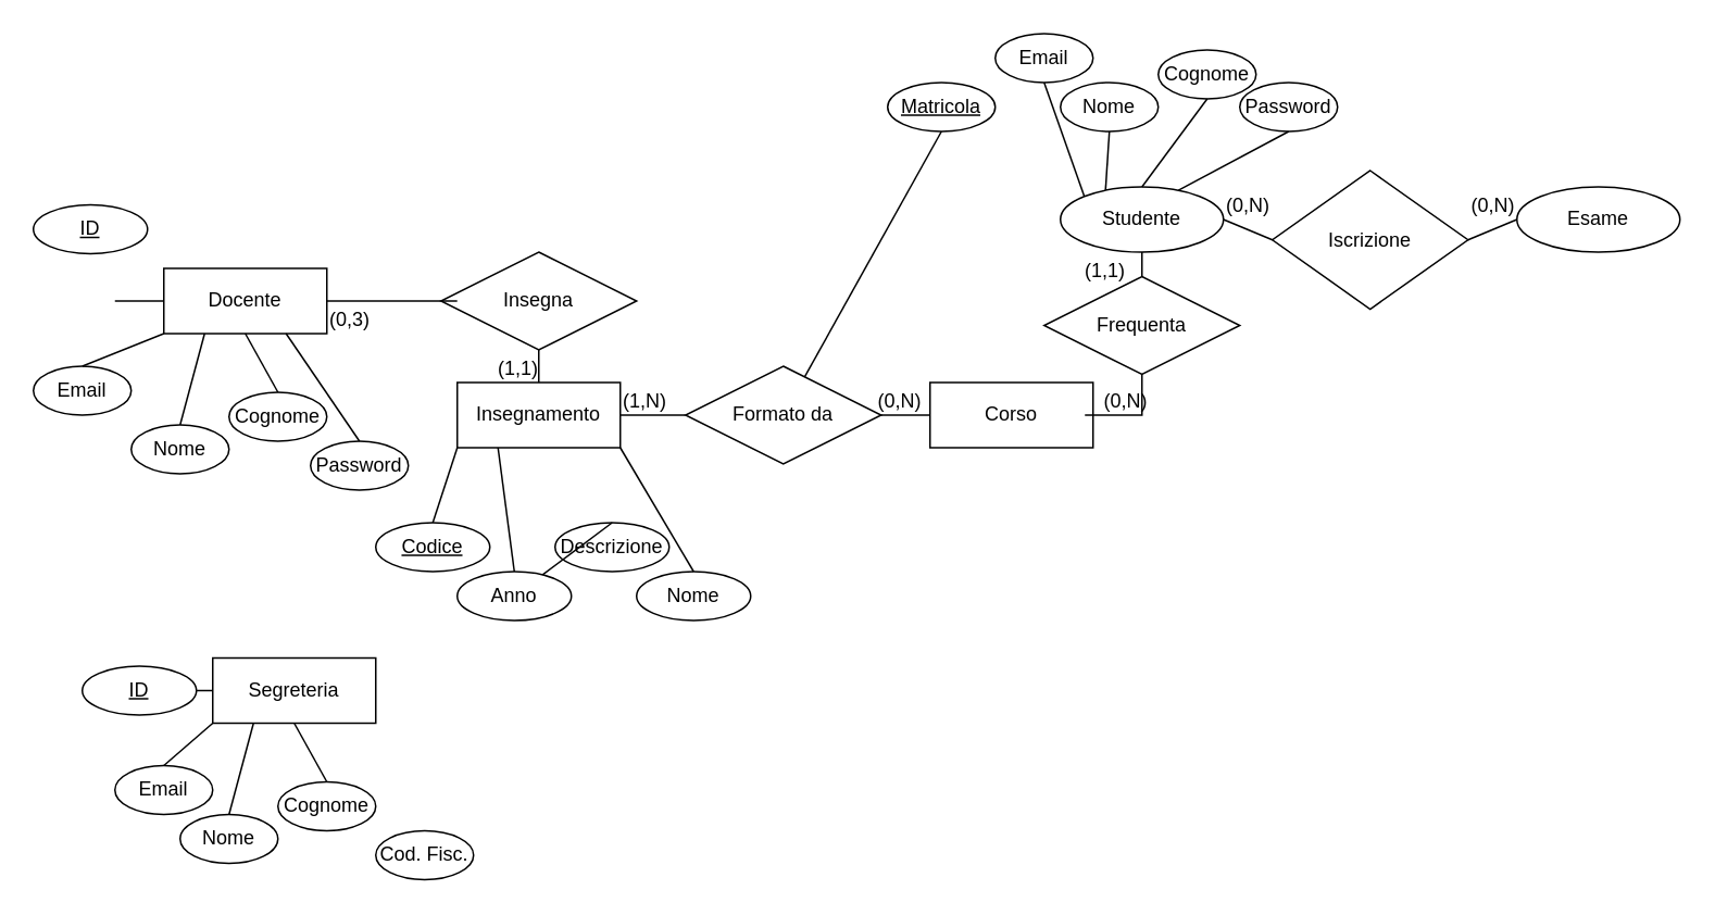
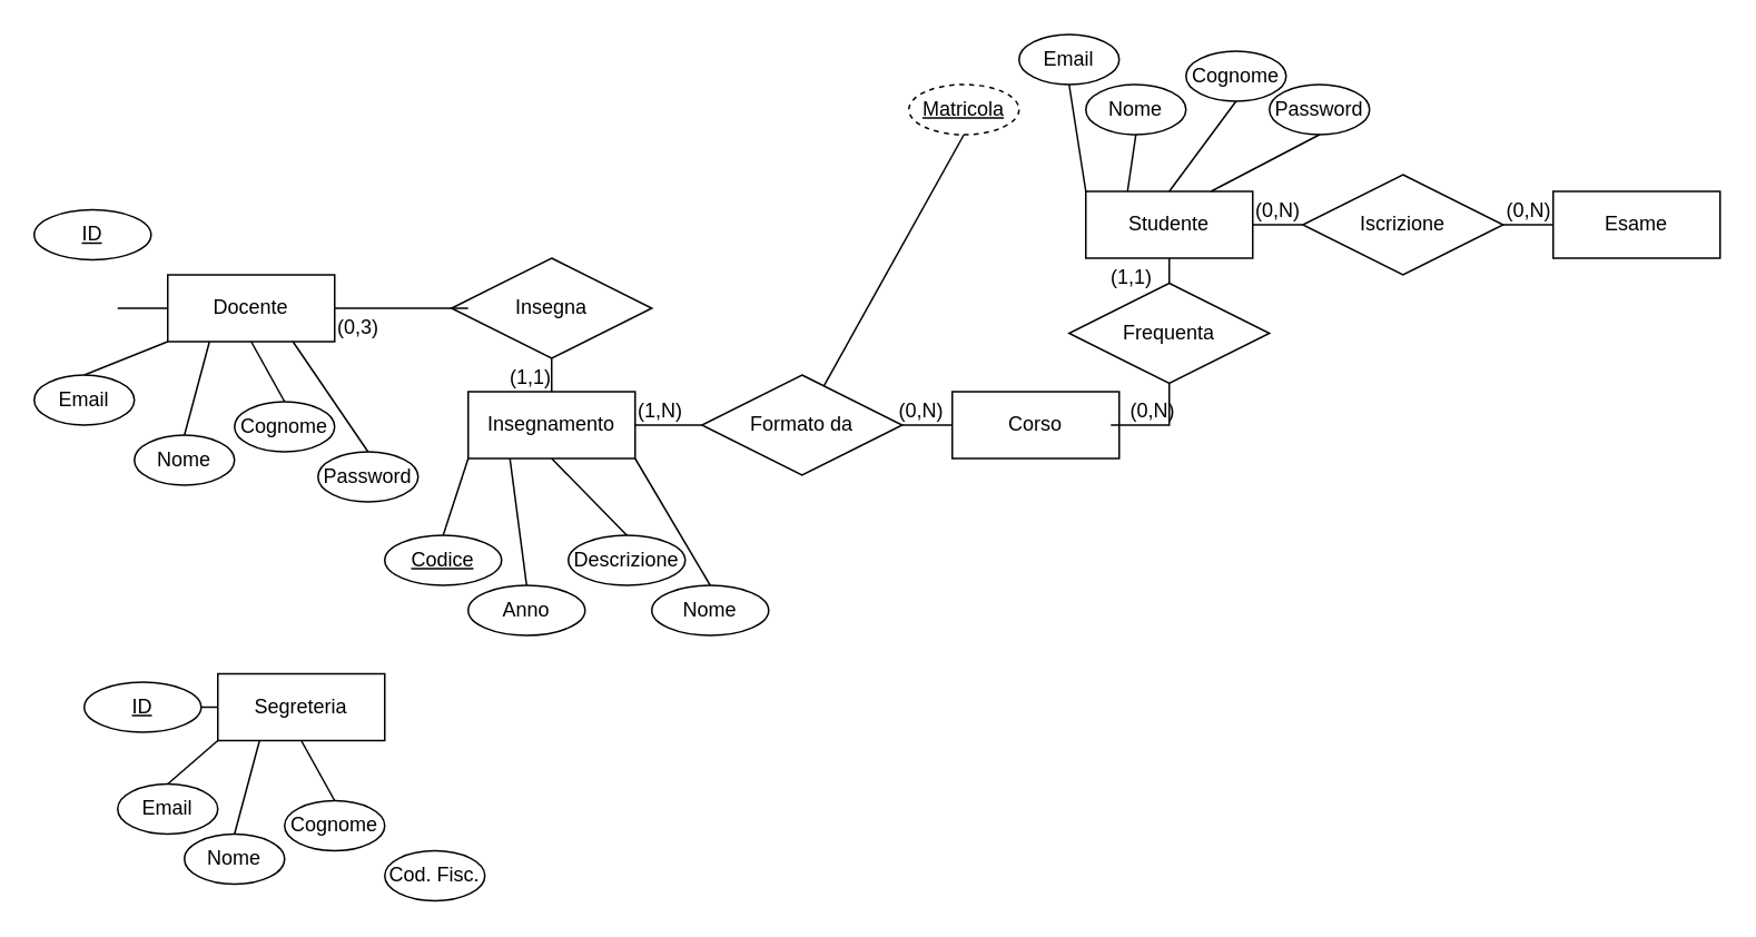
  <mxCell id="0" />
  <mxCell id="1" parent="0" />
  <mxCell id="2" value="Segreteria" style="whiteSpace=wrap;html=1;align=center;" parent="1" vertex="1"><mxGeometry x="130" y="403" width="100" height="40" as="geometry" /></mxCell>
  <mxCell id="3" value="Docente" style="whiteSpace=wrap;html=1;align=center;" parent="1" vertex="1"><mxGeometry x="100" y="164" width="100" height="40" as="geometry" /></mxCell>
- <mxCell id="4" value="Studente" style="ellipse;whiteSpace=wrap;html=1;align=center;" parent="1" vertex="1"><mxGeometry x="650" y="114" width="100" height="40" as="geometry" /></mxCell>
+ <mxCell id="4" value="Studente" style="whiteSpace=wrap;html=1;align=center;" parent="1" vertex="1"><mxGeometry x="650" y="114" width="100" height="40" as="geometry" /></mxCell>
  <mxCell id="5" value="Insegna" style="shape=rhombus;perimeter=rhombusPerimeter;whiteSpace=wrap;html=1;align=center;" parent="1" vertex="1"><mxGeometry x="270" y="154" width="120" height="60" as="geometry" /></mxCell>
  <mxCell id="6" value="Insegnamento" style="whiteSpace=wrap;html=1;align=center;" parent="1" vertex="1"><mxGeometry x="280" y="234" width="100" height="40" as="geometry" /></mxCell>
- <mxCell id="7" value="Esame" style="ellipse;whiteSpace=wrap;html=1;align=center;" parent="1" vertex="1"><mxGeometry x="930" y="114" width="100" height="40" as="geometry" /></mxCell>
+ <mxCell id="7" value="Esame" style="whiteSpace=wrap;html=1;align=center;" parent="1" vertex="1"><mxGeometry x="930" y="114" width="100" height="40" as="geometry" /></mxCell>
  <mxCell id="8" value="Corso" style="whiteSpace=wrap;html=1;align=center;" parent="1" vertex="1"><mxGeometry x="570" y="234" width="100" height="40" as="geometry" /></mxCell>
  <mxCell id="9" value="Formato da" style="shape=rhombus;perimeter=rhombusPerimeter;whiteSpace=wrap;html=1;align=center;" parent="1" vertex="1"><mxGeometry x="420" y="224" width="120" height="60" as="geometry" /></mxCell>
- <mxCell id="10" value="Iscrizione" style="shape=rhombus;perimeter=rhombusPerimeter;whiteSpace=wrap;html=1;align=center;" parent="1" vertex="1"><mxGeometry x="780" y="104" width="120" height="85" as="geometry" /></mxCell>
+ <mxCell id="10" value="Iscrizione" style="shape=rhombus;perimeter=rhombusPerimeter;whiteSpace=wrap;html=1;align=center;" parent="1" vertex="1"><mxGeometry x="780" y="104" width="120" height="60" as="geometry" /></mxCell>
  <mxCell id="11" value="Frequenta" style="shape=rhombus;perimeter=rhombusPerimeter;whiteSpace=wrap;html=1;align=center;" parent="1" vertex="1"><mxGeometry x="640" y="169" width="120" height="60" as="geometry" /></mxCell>
  <mxCell id="12" style="edgeStyle=orthogonalEdgeStyle;rounded=0;orthogonalLoop=1;jettySize=auto;html=1;exitX=0.5;exitY=1;exitDx=0;exitDy=0;" parent="1" source="7" target="7" edge="1"><mxGeometry relative="1" as="geometry" /></mxCell>
  <mxCell id="13" value="" style="endArrow=none;html=1;rounded=0;exitX=1;exitY=0.5;exitDx=0;exitDy=0;exitPerimeter=0;entryX=0.083;entryY=0.5;entryDx=0;entryDy=0;entryPerimeter=0;" parent="1" source="3" target="5" edge="1"><mxGeometry relative="1" as="geometry"><mxPoint x="320" y="184" as="sourcePoint" /><mxPoint x="230" y="194" as="targetPoint" /></mxGeometry></mxCell>
  <mxCell id="14" value="(0,3)" style="resizable=0;html=1;align=left;verticalAlign=bottom;" parent="13" connectable="0" vertex="1"><mxGeometry x="-1" relative="1" as="geometry"><mxPoint y="20" as="offset" /></mxGeometry></mxCell>
  <mxCell id="15" value="(1,1)" style="resizable=0;html=1;align=right;verticalAlign=bottom;" parent="13" connectable="0" vertex="1"><mxGeometry x="1" relative="1" as="geometry"><mxPoint x="50" y="50" as="offset" /></mxGeometry></mxCell>
  <mxCell id="16" value="" style="endArrow=none;html=1;rounded=0;entryX=0.5;entryY=0;entryDx=0;entryDy=0;entryPerimeter=0;exitX=0.5;exitY=1;exitDx=0;exitDy=0;exitPerimeter=0;" parent="1" source="5" target="6" edge="1"><mxGeometry relative="1" as="geometry"><mxPoint x="290" y="224" as="sourcePoint" /><mxPoint x="480" y="294" as="targetPoint" /></mxGeometry></mxCell>
  <mxCell id="17" value="" style="endArrow=none;html=1;rounded=0;entryX=0;entryY=0.5;entryDx=0;entryDy=0;entryPerimeter=0;exitX=1;exitY=0.5;exitDx=0;exitDy=0;" parent="1" source="6" target="9" edge="1"><mxGeometry relative="1" as="geometry"><mxPoint x="350" y="314" as="sourcePoint" /><mxPoint x="510" y="194" as="targetPoint" /></mxGeometry></mxCell>
  <mxCell id="18" value="(1,N)" style="resizable=0;html=1;align=left;verticalAlign=bottom;" parent="17" connectable="0" vertex="1"><mxGeometry x="-1" relative="1" as="geometry"><mxPoint as="offset" /></mxGeometry></mxCell>
  <mxCell id="19" value="" style="endArrow=none;html=1;rounded=0;entryX=0;entryY=0.5;entryDx=0;entryDy=0;entryPerimeter=0;exitX=1;exitY=0.5;exitDx=0;exitDy=0;exitPerimeter=0;" parent="1" source="9" target="8" edge="1"><mxGeometry relative="1" as="geometry"><mxPoint x="530" y="314" as="sourcePoint" /><mxPoint x="560" y="314" as="targetPoint" /></mxGeometry></mxCell>
  <mxCell id="20" value="(0,N)" style="resizable=0;html=1;align=right;verticalAlign=bottom;" parent="19" connectable="0" vertex="1"><mxGeometry x="1" relative="1" as="geometry"><mxPoint x="-5" as="offset" /></mxGeometry></mxCell>
  <mxCell id="21" value="" style="endArrow=none;html=1;rounded=0;exitX=0.95;exitY=0.5;exitDx=0;exitDy=0;exitPerimeter=0;entryX=0.5;entryY=1;entryDx=0;entryDy=0;entryPerimeter=0;" parent="1" source="8" target="11" edge="1"><mxGeometry relative="1" as="geometry"><mxPoint x="340" y="194" as="sourcePoint" /><mxPoint x="500" y="194" as="targetPoint" /><Array as="points"><mxPoint x="700" y="254" /></Array></mxGeometry></mxCell>
  <mxCell id="22" value="(0,N)" style="resizable=0;html=1;align=left;verticalAlign=bottom;" parent="21" connectable="0" vertex="1"><mxGeometry x="-1" relative="1" as="geometry"><mxPoint x="10" as="offset" /></mxGeometry></mxCell>
  <mxCell id="23" value="" style="endArrow=none;html=1;rounded=0;exitX=0.5;exitY=0;exitDx=0;exitDy=0;exitPerimeter=0;entryX=0.5;entryY=1;entryDx=0;entryDy=0;entryPerimeter=0;" parent="1" source="11" target="4" edge="1"><mxGeometry relative="1" as="geometry"><mxPoint x="340" y="194" as="sourcePoint" /><mxPoint x="500" y="194" as="targetPoint" /></mxGeometry></mxCell>
  <mxCell id="24" value="(1,1)" style="resizable=0;html=1;align=right;verticalAlign=bottom;" parent="23" connectable="0" vertex="1"><mxGeometry x="1" relative="1" as="geometry"><mxPoint x="-10" y="20" as="offset" /></mxGeometry></mxCell>
  <mxCell id="25" value="" style="endArrow=none;html=1;rounded=0;exitX=1;exitY=0.5;exitDx=0;exitDy=0;exitPerimeter=0;entryX=0;entryY=0.5;entryDx=0;entryDy=0;entryPerimeter=0;" parent="1" source="4" target="10" edge="1"><mxGeometry relative="1" as="geometry"><mxPoint x="780" y="134" as="sourcePoint" /><mxPoint x="800" y="274" as="targetPoint" /></mxGeometry></mxCell>
  <mxCell id="26" value="(0,N)" style="resizable=0;html=1;align=left;verticalAlign=bottom;" parent="25" connectable="0" vertex="1"><mxGeometry x="-1" relative="1" as="geometry"><mxPoint as="offset" /></mxGeometry></mxCell>
  <mxCell id="27" value="" style="endArrow=none;html=1;rounded=0;exitX=1;exitY=0.5;exitDx=0;exitDy=0;exitPerimeter=0;entryX=0;entryY=0.5;entryDx=0;entryDy=0;" parent="1" source="10" target="7" edge="1"><mxGeometry relative="1" as="geometry"><mxPoint x="640" y="274" as="sourcePoint" /><mxPoint x="800" y="274" as="targetPoint" /></mxGeometry></mxCell>
  <mxCell id="28" value="(0,N)" style="resizable=0;html=1;align=right;verticalAlign=bottom;" parent="27" connectable="0" vertex="1"><mxGeometry x="1" relative="1" as="geometry"><mxPoint x="-1" as="offset" /></mxGeometry></mxCell>
  <mxCell id="29" value="Email" style="ellipse;whiteSpace=wrap;html=1;align=center;" vertex="1" parent="1"><mxGeometry x="70" y="469" width="60" height="30" as="geometry" /></mxCell>
  <mxCell id="30" value="Nome" style="ellipse;whiteSpace=wrap;html=1;align=center;" vertex="1" parent="1"><mxGeometry x="110" y="499" width="60" height="30" as="geometry" /></mxCell>
  <mxCell id="31" value="Cognome" style="ellipse;whiteSpace=wrap;html=1;align=center;" vertex="1" parent="1"><mxGeometry x="170" y="479" width="60" height="30" as="geometry" /></mxCell>
  <mxCell id="32" value="Cod. Fisc." style="ellipse;whiteSpace=wrap;html=1;align=center;" vertex="1" parent="1"><mxGeometry x="230" y="509" width="60" height="30" as="geometry" /></mxCell>
  <mxCell id="33" value="" style="endArrow=none;html=1;rounded=0;exitX=0.5;exitY=0;exitDx=0;exitDy=0;entryX=0;entryY=1;entryDx=0;entryDy=0;" edge="1" parent="1" source="29" target="2"><mxGeometry relative="1" as="geometry"><mxPoint x="50" y="422.41" as="sourcePoint" /><mxPoint x="130" y="422.41" as="targetPoint" /></mxGeometry></mxCell>
  <mxCell id="34" value="" style="endArrow=none;html=1;rounded=0;exitX=0.25;exitY=1;exitDx=0;exitDy=0;entryX=0.5;entryY=0;entryDx=0;entryDy=0;" edge="1" parent="1" source="2" target="30"><mxGeometry relative="1" as="geometry"><mxPoint x="490" y="309" as="sourcePoint" /><mxPoint x="650" y="309" as="targetPoint" /></mxGeometry></mxCell>
  <mxCell id="35" value="" style="endArrow=none;html=1;rounded=0;exitX=0.5;exitY=1;exitDx=0;exitDy=0;entryX=0.5;entryY=0;entryDx=0;entryDy=0;" edge="1" parent="1" source="2" target="31"><mxGeometry relative="1" as="geometry"><mxPoint x="490" y="309" as="sourcePoint" /><mxPoint x="650" y="309" as="targetPoint" /></mxGeometry></mxCell>
  <mxCell id="36" value="Email" style="ellipse;whiteSpace=wrap;html=1;align=center;" vertex="1" parent="1"><mxGeometry x="20" y="224" width="60" height="30" as="geometry" /></mxCell>
  <mxCell id="37" value="Nome" style="ellipse;whiteSpace=wrap;html=1;align=center;" vertex="1" parent="1"><mxGeometry x="80" y="260" width="60" height="30" as="geometry" /></mxCell>
  <mxCell id="38" value="Cognome" style="ellipse;whiteSpace=wrap;html=1;align=center;" vertex="1" parent="1"><mxGeometry x="140" y="240" width="60" height="30" as="geometry" /></mxCell>
  <mxCell id="39" value="Password" style="ellipse;whiteSpace=wrap;html=1;align=center;" vertex="1" parent="1"><mxGeometry x="190" y="270" width="60" height="30" as="geometry" /></mxCell>
  <mxCell id="40" value="" style="endArrow=none;html=1;rounded=0;exitX=0.5;exitY=0;exitDx=0;exitDy=0;entryX=0;entryY=1;entryDx=0;entryDy=0;" edge="1" parent="1" source="36" target="3"><mxGeometry relative="1" as="geometry"><mxPoint x="20" y="183.41" as="sourcePoint" /><mxPoint x="100" y="204" as="targetPoint" /></mxGeometry></mxCell>
  <mxCell id="41" value="" style="endArrow=none;html=1;rounded=0;exitX=0.25;exitY=1;exitDx=0;exitDy=0;entryX=0.5;entryY=0;entryDx=0;entryDy=0;" edge="1" parent="1" target="37" source="3"><mxGeometry relative="1" as="geometry"><mxPoint x="125" y="204" as="sourcePoint" /><mxPoint x="620" y="70" as="targetPoint" /></mxGeometry></mxCell>
  <mxCell id="42" value="" style="endArrow=none;html=1;rounded=0;exitX=0.5;exitY=1;exitDx=0;exitDy=0;entryX=0.5;entryY=0;entryDx=0;entryDy=0;" edge="1" parent="1" target="38" source="3"><mxGeometry relative="1" as="geometry"><mxPoint x="150" y="204" as="sourcePoint" /><mxPoint x="620" y="70" as="targetPoint" /></mxGeometry></mxCell>
  <mxCell id="43" value="" style="endArrow=none;html=1;rounded=0;exitX=0.75;exitY=1;exitDx=0;exitDy=0;entryX=0.5;entryY=0;entryDx=0;entryDy=0;" edge="1" parent="1" target="39" source="3"><mxGeometry relative="1" as="geometry"><mxPoint x="175" y="204" as="sourcePoint" /><mxPoint x="620" y="70" as="targetPoint" /></mxGeometry></mxCell>
- <mxCell id="44" value="Matricola" style="ellipse;whiteSpace=wrap;html=1;align=center;fontStyle=4" vertex="1" parent="1"><mxGeometry x="544" y="50" width="66" height="30" as="geometry" /></mxCell>
+ <mxCell id="44" value="Matricola" style="ellipse;whiteSpace=wrap;html=1;align=center;fontStyle=4;dashed=1;" vertex="1" parent="1"><mxGeometry x="544" y="50" width="66" height="30" as="geometry" /></mxCell>
  <mxCell id="45" value="Email" style="ellipse;whiteSpace=wrap;html=1;align=center;" vertex="1" parent="1"><mxGeometry x="610" y="20" width="60" height="30" as="geometry" /></mxCell>
  <mxCell id="46" value="Nome" style="ellipse;whiteSpace=wrap;html=1;align=center;" vertex="1" parent="1"><mxGeometry x="650" y="50" width="60" height="30" as="geometry" /></mxCell>
  <mxCell id="47" value="Cognome" style="ellipse;whiteSpace=wrap;html=1;align=center;" vertex="1" parent="1"><mxGeometry x="710" y="30" width="60" height="30" as="geometry" /></mxCell>
  <mxCell id="48" value="Password" style="ellipse;whiteSpace=wrap;html=1;align=center;" vertex="1" parent="1"><mxGeometry x="760" y="50" width="60" height="30" as="geometry" /></mxCell>
  <mxCell id="49" value="ID" style="ellipse;whiteSpace=wrap;html=1;align=center;fontStyle=4" vertex="1" parent="1"><mxGeometry x="20" y="125" width="70" height="30" as="geometry" /></mxCell>
  <mxCell id="50" value="" style="endArrow=none;html=1;rounded=0;exitX=1;exitY=0.5;exitDx=0;exitDy=0;entryX=0;entryY=0.5;entryDx=0;entryDy=0;" edge="1" parent="1" target="3"><mxGeometry relative="1" as="geometry"><mxPoint x="70" y="184" as="sourcePoint" /><mxPoint x="580" y="354" as="targetPoint" /></mxGeometry></mxCell>
  <mxCell id="51" value="ID" style="ellipse;whiteSpace=wrap;html=1;align=center;fontStyle=4" vertex="1" parent="1"><mxGeometry x="50" y="408" width="70" height="30" as="geometry" /></mxCell>
  <mxCell id="52" value="" style="endArrow=none;html=1;rounded=0;exitX=1;exitY=0.5;exitDx=0;exitDy=0;entryX=0;entryY=0.5;entryDx=0;entryDy=0;" edge="1" parent="1" source="51" target="2"><mxGeometry relative="1" as="geometry"><mxPoint x="490" y="309" as="sourcePoint" /><mxPoint x="650" y="309" as="targetPoint" /></mxGeometry></mxCell>
  <mxCell id="53" value="" style="endArrow=none;html=1;rounded=0;exitX=0.5;exitY=1;exitDx=0;exitDy=0;" edge="1" parent="1" source="44" target="9"><mxGeometry relative="1" as="geometry"><mxPoint x="420" y="354" as="sourcePoint" /><mxPoint x="580" y="354" as="targetPoint" /></mxGeometry></mxCell>
  <mxCell id="54" value="" style="endArrow=none;html=1;rounded=0;exitX=0.5;exitY=1;exitDx=0;exitDy=0;entryX=0;entryY=0;entryDx=0;entryDy=0;" edge="1" parent="1" source="45" target="4"><mxGeometry relative="1" as="geometry"><mxPoint x="420" y="164" as="sourcePoint" /><mxPoint x="580" y="164" as="targetPoint" /></mxGeometry></mxCell>
  <mxCell id="55" value="" style="endArrow=none;html=1;rounded=0;exitX=0.5;exitY=1;exitDx=0;exitDy=0;entryX=0.25;entryY=0;entryDx=0;entryDy=0;" edge="1" parent="1" source="46" target="4"><mxGeometry relative="1" as="geometry"><mxPoint x="420" y="164" as="sourcePoint" /><mxPoint x="580" y="164" as="targetPoint" /></mxGeometry></mxCell>
  <mxCell id="56" value="" style="endArrow=none;html=1;rounded=0;exitX=0.5;exitY=1;exitDx=0;exitDy=0;entryX=0.5;entryY=0;entryDx=0;entryDy=0;" edge="1" parent="1" source="47" target="4"><mxGeometry relative="1" as="geometry"><mxPoint x="420" y="164" as="sourcePoint" /><mxPoint x="580" y="164" as="targetPoint" /></mxGeometry></mxCell>
  <mxCell id="57" value="" style="endArrow=none;html=1;rounded=0;exitX=0.5;exitY=1;exitDx=0;exitDy=0;entryX=0.75;entryY=0;entryDx=0;entryDy=0;" edge="1" parent="1" source="48" target="4"><mxGeometry relative="1" as="geometry"><mxPoint x="420" y="164" as="sourcePoint" /><mxPoint x="580" y="164" as="targetPoint" /></mxGeometry></mxCell>
  <mxCell id="58" value="Codice" style="ellipse;whiteSpace=wrap;html=1;align=center;fontStyle=4" vertex="1" parent="1"><mxGeometry x="230" y="320" width="70" height="30" as="geometry" /></mxCell>
  <mxCell id="59" value="Anno" style="ellipse;whiteSpace=wrap;html=1;align=center;fontStyle=0" vertex="1" parent="1"><mxGeometry x="280" y="350" width="70" height="30" as="geometry" /></mxCell>
  <mxCell id="60" value="Descrizione" style="ellipse;whiteSpace=wrap;html=1;align=center;fontStyle=0" vertex="1" parent="1"><mxGeometry x="340" y="320" width="70" height="30" as="geometry" /></mxCell>
  <mxCell id="61" value="Nome" style="ellipse;whiteSpace=wrap;html=1;align=center;fontStyle=0" vertex="1" parent="1"><mxGeometry x="390" y="350" width="70" height="30" as="geometry" /></mxCell>
  <mxCell id="62" value="" style="endArrow=none;html=1;rounded=0;exitX=0.5;exitY=0;exitDx=0;exitDy=0;entryX=0;entryY=1;entryDx=0;entryDy=0;" edge="1" parent="1" source="58" target="6"><mxGeometry relative="1" as="geometry"><mxPoint x="490" y="310" as="sourcePoint" /><mxPoint x="650" y="310" as="targetPoint" /></mxGeometry></mxCell>
  <mxCell id="63" value="" style="endArrow=none;html=1;rounded=0;exitX=0.5;exitY=0;exitDx=0;exitDy=0;entryX=0.25;entryY=1;entryDx=0;entryDy=0;" edge="1" parent="1" source="59" target="6"><mxGeometry relative="1" as="geometry"><mxPoint x="490" y="310" as="sourcePoint" /><mxPoint x="650" y="310" as="targetPoint" /></mxGeometry></mxCell>
- <mxCell id="64" value="" style="endArrow=none;html=1;rounded=0;exitX=0.5;exitY=0;exitDx=0;exitDy=0;" edge="1" parent="1" source="60" target="59"><mxGeometry relative="1" as="geometry"><mxPoint x="490" y="310" as="sourcePoint" /><mxPoint x="650" y="310" as="targetPoint" /></mxGeometry></mxCell>
+ <mxCell id="64" value="" style="endArrow=none;html=1;rounded=0;exitX=0.5;exitY=0;exitDx=0;exitDy=0;entryX=0.5;entryY=1;entryDx=0;entryDy=0;" edge="1" parent="1" source="60" target="6"><mxGeometry relative="1" as="geometry"><mxPoint x="490" y="310" as="sourcePoint" /><mxPoint x="650" y="310" as="targetPoint" /></mxGeometry></mxCell>
  <mxCell id="65" value="" style="endArrow=none;html=1;rounded=0;exitX=0.5;exitY=0;exitDx=0;exitDy=0;entryX=1;entryY=1;entryDx=0;entryDy=0;" edge="1" parent="1" source="61" target="6"><mxGeometry relative="1" as="geometry"><mxPoint x="490" y="310" as="sourcePoint" /><mxPoint x="650" y="310" as="targetPoint" /></mxGeometry></mxCell>
